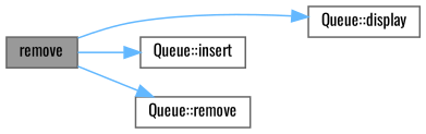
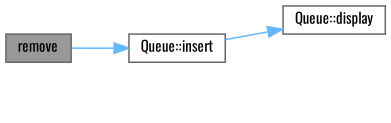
  digraph {
    fontname=Oswald
    rankdir=LR
    node [color=grey40 fillcolor=white fontname=Oswald fontsize=10 shape=box style=filled]
    edge [color=steelblue1 fontname=Oswald fontsize=10 labelfontname=Helvetica labelfontsize=10 style=solid]
    n1 [color=gray40 fillcolor=grey60 fontcolor=black height=0.2 label=remove width=0.4]
    n2 [height=0.2 label="Queue::display" width=0.4]
    n3 [height=0.2 label="Queue::insert" width=0.4]
-   n4 [height=0.2 label="Queue::remove" width=0.4]
-   n1 -> n2
+   n3 -> n2
    n1 -> n3
-   n1 -> n4
  }
